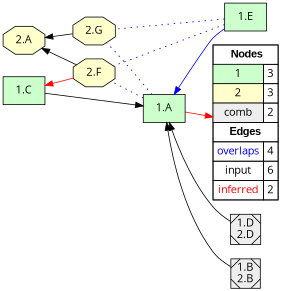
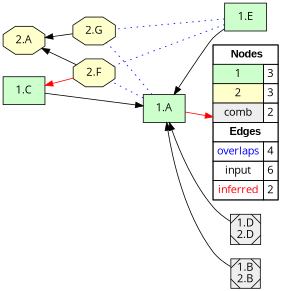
  digraph {
    fontname="Open Sans"
    rankdir=RL
    node [fillcolor="#CCFFCC" fontname="Open Sans" shape=box style=filled]
    edge [arrowhead=normal color="#000000" constraint=true fontname="Open Sans" penwidth=1 style=solid]
    n1 [fillcolor=white label=<   <TABLE BORDER="0" CELLBORDER="1" CELLSPACING="0" CELLPADDING="4">  <TR> <TD COLSPAN="2"><font face="Arial Black"> Nodes</font></TD> </TR>  <TR>   <TD bgcolor="#CCFFCC">1</TD>   <TD>3</TD>   </TR>  <TR>   <TD bgcolor="#FFFFCC">2</TD>   <TD>3</TD>   </TR>  <TR>   <TD bgcolor="#EEEEEE">comb</TD>   <TD>2</TD>   </TR>  <TR> <TD COLSPAN="2"><font face = "Arial Black"> Edges </font></TD> </TR>  <TR>   <TD><font color ="#0000FF">overlaps</font></TD>   <TD>4</TD>   </TR>  <TR>   <TD><font color ="#000000">input</font></TD>   <TD>6</TD>   </TR>  <TR>   <TD><font color ="#FF0000">inferred</font></TD>   <TD>2</TD>   </TR>  </TABLE>   > margin=0]
    "1.E"
    "1.A"
    "2.G" [fillcolor="#FFFFCC" shape=octagon]
    "2.F" [fillcolor="#FFFFCC" shape=octagon]
    "2.A" [fillcolor="#FFFFCC" shape=octagon]
    "1.C"
    "1.D\n2.D" [fillcolor="#EEEEEE" shape=Msquare]
    "1.B\n2.B" [fillcolor="#EEEEEE" shape=Msquare]
    subgraph sub_1 {
      rank=min
      n1
    }
-   "1.E" -> "1.A" [color="#0000FF"]
+   "1.E" -> "1.A"
    "1.E" -> "2.G" [arrowhead=none color="#0000FF" style=dotted]
    "1.E" -> "2.F" [arrowhead=none color="#0000FF" style=dotted]
    "1.A" -> n1 [color="#FF0000"]
    "1.A" -> "2.G" [arrowhead=none color="#0000FF" style=dotted]
    "1.A" -> "2.F" [arrowhead=none color="#0000FF" style=dotted]
    "2.G" -> "2.A"
    "2.F" -> "2.A"
    "2.F" -> "1.C" [color="#FF0000"]
    "1.C" -> "1.A"
    "1.D\n2.D" -> "1.A"
    "1.B\n2.B" -> "1.A"
  }
